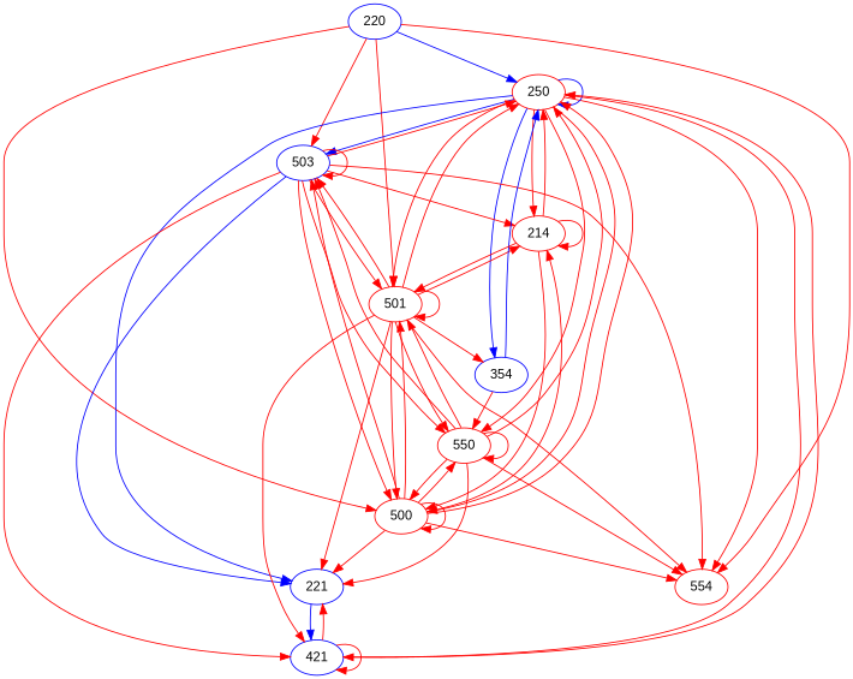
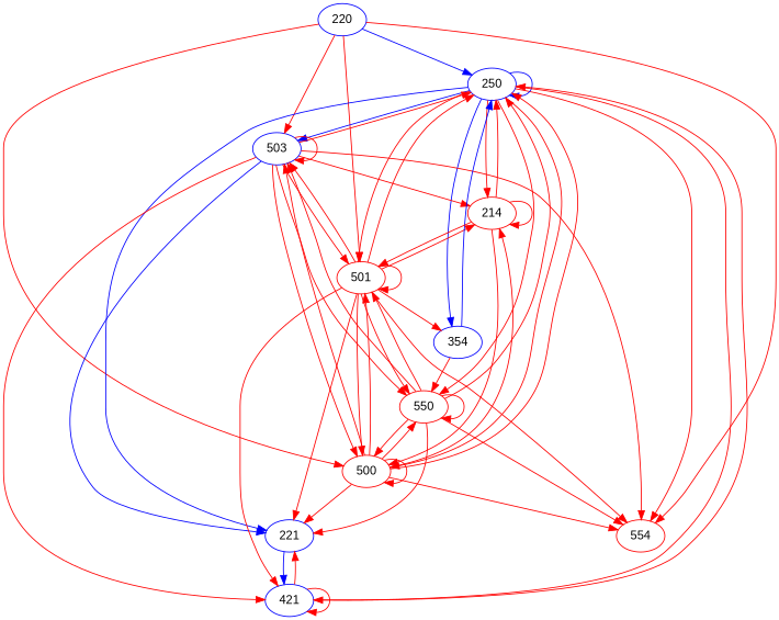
  digraph {
    fontname="Liberation Sans"
    node [color=blue fontname="Liberation Sans"]
    edge [color=red fontname="Liberation Sans"]
    554 [color=red]
    220
-   250 [color=red]
+   250
    503
    500 [color=red]
    501 [color=red]
    354
    221
    421
    550 [color=red]
    214 [color=red]
    220 -> 554
    220 -> 250 [color=blue]
    220 -> 503
    220 -> 500
    220 -> 501
    250 -> 554
    250 -> 250 [color=blue]
    250 -> 503 [color=blue]
    250 -> 500
    250 -> 501
    250 -> 354 [color=blue]
    250 -> 221 [color=blue]
    250 -> 421
    250 -> 550
    250 -> 214
    503 -> 554
    503 -> 250
    503 -> 503
    503 -> 500
    503 -> 501
    503 -> 221 [color=blue]
    503 -> 421
    503 -> 550
    503 -> 214
    500 -> 554
    500 -> 250
    500 -> 503
    500 -> 500
    500 -> 501
    500 -> 221
    500 -> 550
    500 -> 214
    501 -> 554
    501 -> 250
    501 -> 503
    501 -> 500
    501 -> 501
    501 -> 354
    501 -> 221
    501 -> 421
    501 -> 550
    501 -> 214
    354 -> 250 [color=blue]
    354 -> 550
    221 -> 421 [color=blue]
    421 -> 250
    421 -> 221
    421 -> 421
    550 -> 554
    550 -> 250
    550 -> 503
    550 -> 500
    550 -> 501
    550 -> 221
    550 -> 550
    214 -> 250
    214 -> 500
    214 -> 501
    214 -> 214
  }
